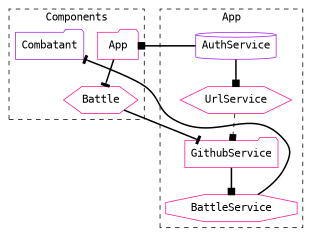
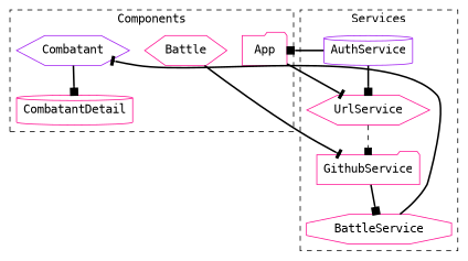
  digraph {
    fontname="DejaVu Sans Mono"
    node [color=deeppink fontname="DejaVu Sans Mono" shape=hexagon]
    edge [arrowhead=box fontname="DejaVu Sans Mono" style=bold]
    App [shape=folder]
    Battle
-   Combatant [color=purple shape=folder]
+   Combatant [color=purple]
+   CombatantDetail [shape=cylinder]
    AuthService [color=purple shape=cylinder]
    UrlService
    GithubService [shape=folder]
    BattleService [shape=octagon]
    subgraph cluster_1 {
      label=Components
      style=dashed
      App
      Battle
      Combatant
+     CombatantDetail
    }
    subgraph cluster_2 {
-     label=App
+     label=Services
      style=dashed
      AuthService
      UrlService
      GithubService
      BattleService
    }
-   App -> Battle [arrowhead=tee]
+   App -> UrlService [arrowhead=tee]
    Battle -> GithubService [arrowhead=tee]
+   Combatant -> CombatantDetail
    AuthService -> App [constraint=none]
    AuthService -> UrlService
    UrlService -> GithubService [style=dashed]
    GithubService -> BattleService
    BattleService -> Combatant [arrowhead=tee constraint=none]
  }
